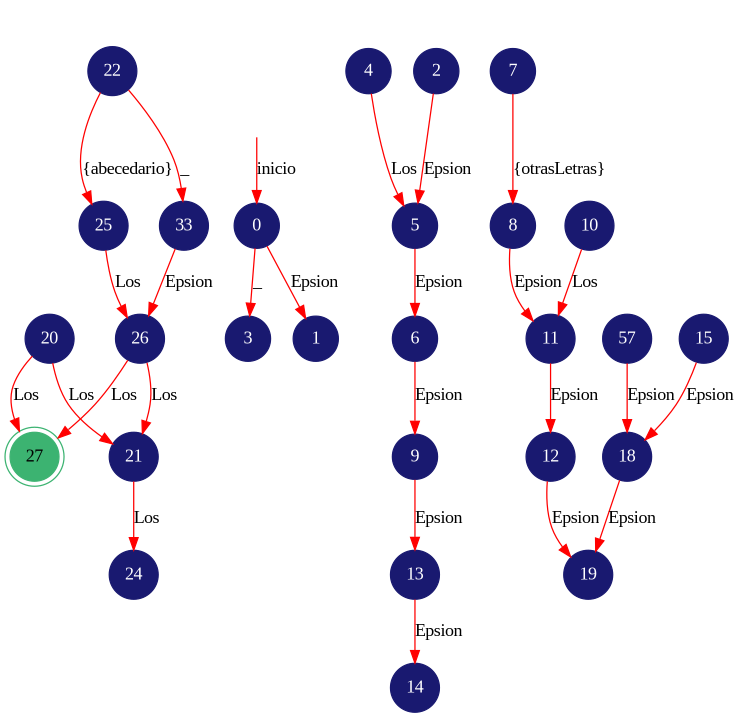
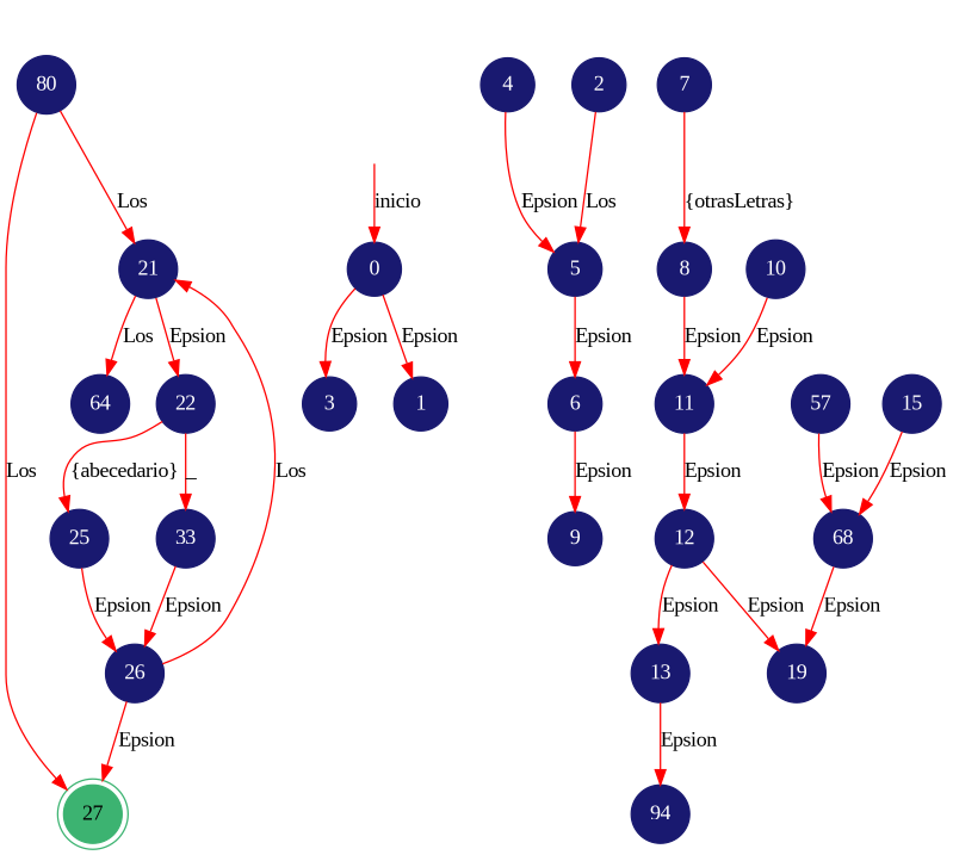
  digraph {
    fontname="Liberation Serif"
    rankdir=TB
    node [color=midnightblue fontname="Liberation Serif" shape=circle style=filled fontcolor=white]
    edge [color=red fontname="Liberation Serif"]
    27 [color=mediumseagreen shape=doublecircle fontcolor=""]
    secret_node [style=invis]
    0
    3
    1
    4
    5
    2
    6
    9
    7
    8
    10
    11
    12
    13
    19
-   14
-   20
+   14 [label=94]
+   20 [label=80]
    21
    n21 [label=57]
-   18
+   18 [label=68]
    15
-   24
+   24 [label=64]
    22
    25
    n27 [label=33]
    26
    secret_node -> 0 [label=inicio]
-   0 -> 3 [label=_]
+   0 -> 3 [label=Epsion]
    0 -> 1 [label=Epsion]
-   4 -> 5 [label=Los]
+   4 -> 5 [label=Epsion]
    5 -> 6 [label=Epsion]
-   2 -> 5 [label=Epsion]
+   2 -> 5 [label=Los]
    6 -> 9 [label=Epsion]
    7 -> 8 [label="{otrasLetras}"]
    8 -> 11 [label=Epsion]
-   10 -> 11 [label=Los]
+   10 -> 11 [label=Epsion]
    11 -> 12 [label=Epsion]
-   9 -> 13 [label=Epsion]
+   12 -> 13 [label=Epsion]
    12 -> 19 [label=Epsion]
    13 -> 14 [label=Epsion]
    20 -> 27 [label=Los]
    20 -> 21 [label=Los]
    21 -> 24 [label="Los "]
+   21 -> 22 [label=Epsion]
    n21 -> 18 [label=Epsion]
    18 -> 19 [label=Epsion]
    15 -> 18 [label=Epsion]
    22 -> 25 [label="{abecedario}"]
    22 -> n27 [label=_]
-   25 -> 26 [label=Los]
+   25 -> 26 [label=Epsion]
    n27 -> 26 [label=Epsion]
-   26 -> 27 [label=Los]
+   26 -> 27 [label=Epsion]
    26 -> 21 [label="Los "]
  }
